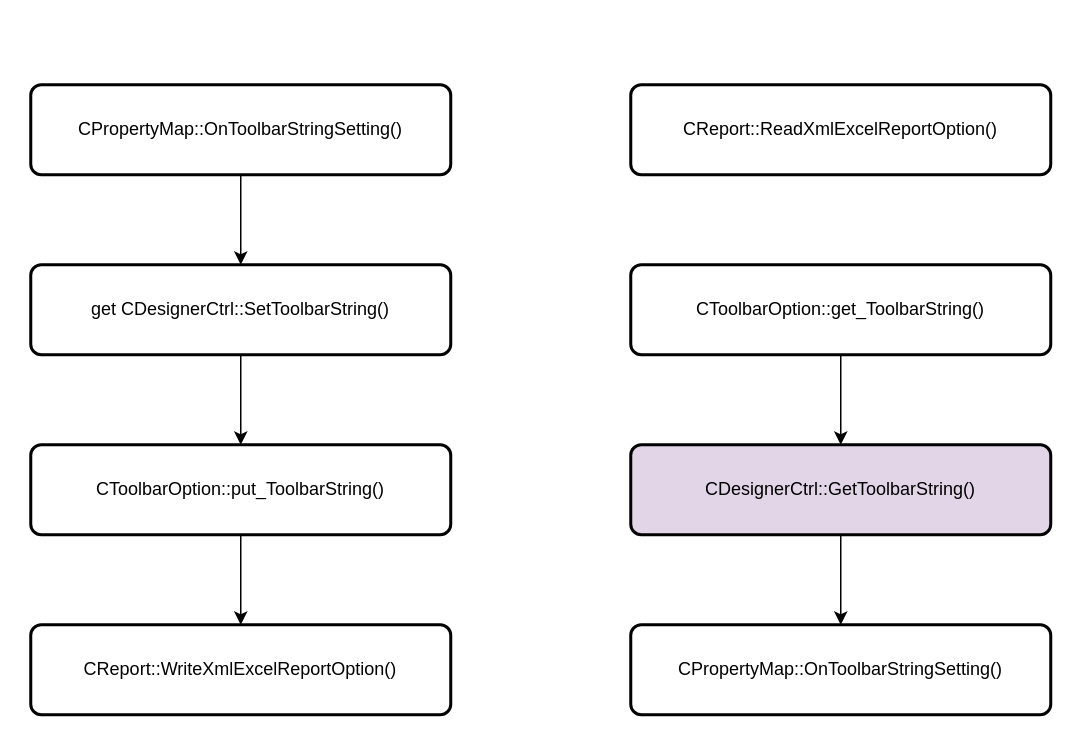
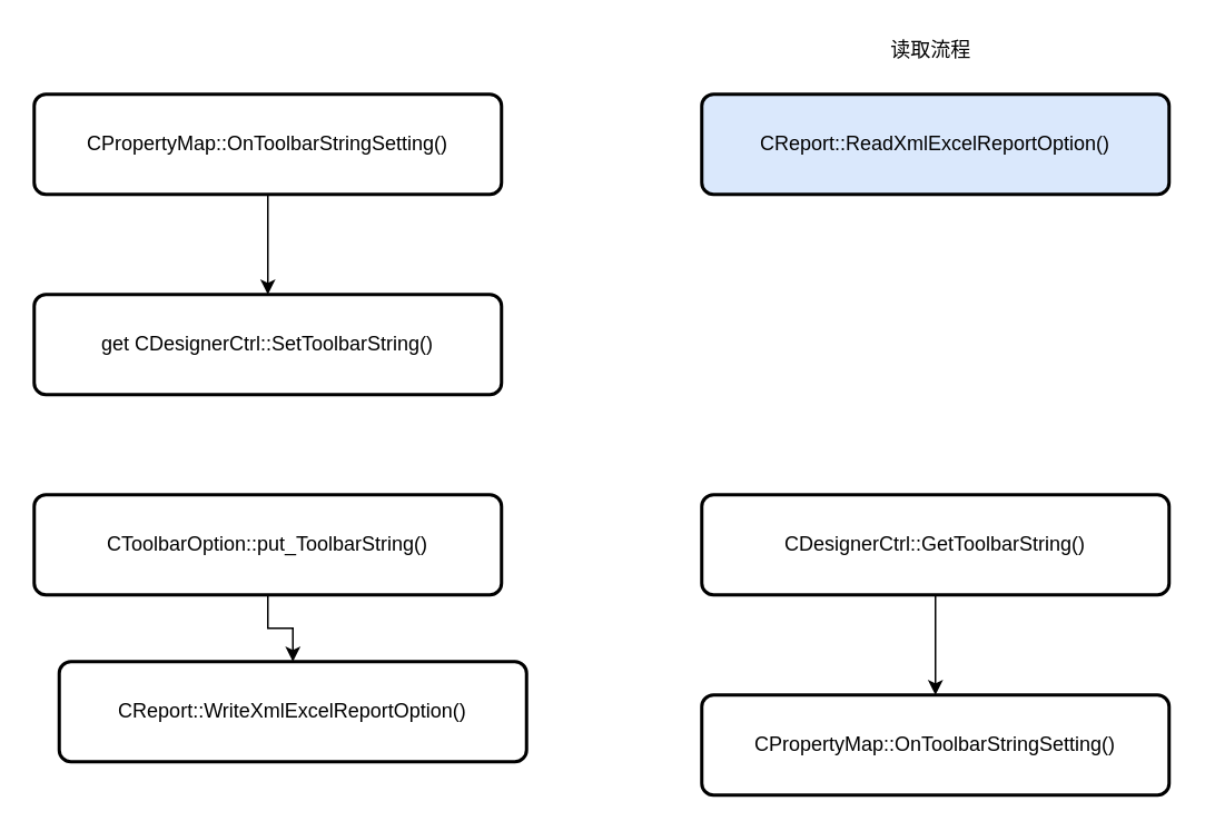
  <mxCell id="0" />
  <mxCell id="1" parent="0" />
  <mxCell id="2" value="" style="edgeStyle=orthogonalEdgeStyle;rounded=0;orthogonalLoop=1;jettySize=auto;html=1;" parent="1" source="3" target="5" edge="1"><mxGeometry relative="1" as="geometry" /></mxCell>
  <mxCell id="3" value="CPropertyMap::OnToolbarStringSetting()" style="rounded=1;whiteSpace=wrap;html=1;absoluteArcSize=1;arcSize=14;strokeWidth=2;" parent="1" vertex="1"><mxGeometry x="20" y="56" width="280" height="60" as="geometry" /></mxCell>
- <mxCell id="4" value="" style="edgeStyle=orthogonalEdgeStyle;rounded=0;orthogonalLoop=1;jettySize=auto;html=1;" parent="1" source="5" target="7" edge="1"><mxGeometry relative="1" as="geometry" /></mxCell>
  <mxCell id="5" value="get CDesignerCtrl::SetToolbarString()" style="rounded=1;whiteSpace=wrap;html=1;absoluteArcSize=1;arcSize=14;strokeWidth=2;" parent="1" vertex="1"><mxGeometry x="20" y="176" width="280" height="60" as="geometry" /></mxCell>
  <mxCell id="6" value="" style="edgeStyle=orthogonalEdgeStyle;rounded=0;orthogonalLoop=1;jettySize=auto;html=1;" parent="1" source="7" target="8" edge="1"><mxGeometry relative="1" as="geometry" /></mxCell>
  <mxCell id="7" value="CToolbarOption::put_ToolbarString()" style="rounded=1;whiteSpace=wrap;html=1;absoluteArcSize=1;arcSize=14;strokeWidth=2;" parent="1" vertex="1"><mxGeometry x="20" y="296" width="280" height="60" as="geometry" /></mxCell>
- <mxCell id="8" value="CReport::WriteXmlExcelReportOption()" style="rounded=1;whiteSpace=wrap;html=1;absoluteArcSize=1;arcSize=14;strokeWidth=2;" parent="1" vertex="1"><mxGeometry x="20" y="416" width="280" height="60" as="geometry" /></mxCell>
- <mxCell id="9" value="CReport::ReadXmlExcelReportOption()" style="rounded=1;whiteSpace=wrap;html=1;absoluteArcSize=1;arcSize=14;strokeWidth=2;" parent="1" vertex="1"><mxGeometry x="420" y="56" width="280" height="60" as="geometry" /></mxCell>
- <mxCell id="10" value="" style="edgeStyle=orthogonalEdgeStyle;rounded=0;orthogonalLoop=1;jettySize=auto;html=1;" parent="1" source="11" target="13" edge="1"><mxGeometry relative="1" as="geometry" /></mxCell>
- <mxCell id="11" value="CToolbarOption::get_ToolbarString()" style="rounded=1;whiteSpace=wrap;html=1;absoluteArcSize=1;arcSize=14;strokeWidth=2;" parent="1" vertex="1"><mxGeometry x="420" y="176" width="280" height="60" as="geometry" /></mxCell>
+ <mxCell id="8" value="CReport::WriteXmlExcelReportOption()" style="rounded=1;whiteSpace=wrap;html=1;absoluteArcSize=1;arcSize=14;strokeWidth=2;" parent="1" vertex="1"><mxGeometry x="35" y="396" width="280" height="60" as="geometry" /></mxCell>
+ <mxCell id="9" value="CReport::ReadXmlExcelReportOption()" style="rounded=1;whiteSpace=wrap;html=1;absoluteArcSize=1;arcSize=14;strokeWidth=2;fillColor=#dae8fc;" parent="1" vertex="1"><mxGeometry x="420" y="56" width="280" height="60" as="geometry" /></mxCell>
  <mxCell id="12" value="" style="edgeStyle=orthogonalEdgeStyle;rounded=0;orthogonalLoop=1;jettySize=auto;html=1;" parent="1" source="13" target="14" edge="1"><mxGeometry relative="1" as="geometry" /></mxCell>
- <mxCell id="13" value="CDesignerCtrl::GetToolbarString()" style="rounded=1;whiteSpace=wrap;html=1;absoluteArcSize=1;arcSize=14;strokeWidth=2;fillColor=#e1d5e7;" parent="1" vertex="1"><mxGeometry x="420" y="296" width="280" height="60" as="geometry" /></mxCell>
+ <mxCell id="13" value="CDesignerCtrl::GetToolbarString()" style="rounded=1;whiteSpace=wrap;html=1;absoluteArcSize=1;arcSize=14;strokeWidth=2;" parent="1" vertex="1"><mxGeometry x="420" y="296" width="280" height="60" as="geometry" /></mxCell>
  <mxCell id="14" value="CPropertyMap::OnToolbarStringSetting()" style="rounded=1;whiteSpace=wrap;html=1;absoluteArcSize=1;arcSize=14;strokeWidth=2;" parent="1" vertex="1"><mxGeometry x="420" y="416" width="280" height="60" as="geometry" /></mxCell>
+ <mxCell id="15" value="读取流程" style="text;html=1;align=center;verticalAlign=middle;resizable=0;points=[];autosize=1;" parent="1" vertex="1"><mxGeometry x="527" y="20" width="60" height="20" as="geometry" /></mxCell>
